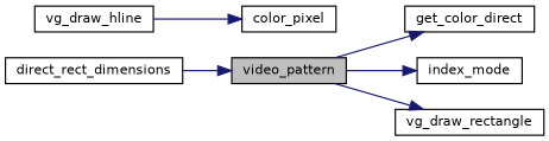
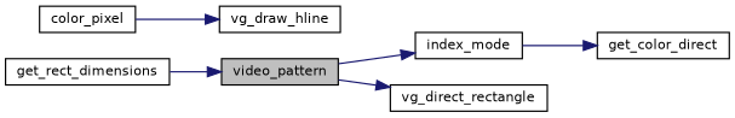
  digraph {
    rankdir=LR
    node [color=black fillcolor=white fontname=Helvetica fontsize=10 shape=record style=filled]
    edge [color=midnightblue fontname=Helvetica fontsize=10 labelfontname=Helvetica labelfontsize=10 style=solid]
    n1 [fillcolor=grey75 fontcolor=black height=0.2 label=video_pattern width=0.4]
    n2 [height=0.2 label=get_color_direct width=0.4]
    n3 [height=0.2 label=index_mode width=0.4]
-   n4 [height=0.2 label=vg_draw_rectangle width=0.4]
-   n5 [height=0.2 label=direct_rect_dimensions width=0.4]
+   n4 [height=0.2 label=vg_direct_rectangle width=0.4]
+   n5 [height=0.2 label=get_rect_dimensions width=0.4]
    n6 [height=0.2 label=vg_draw_hline width=0.4]
    n7 [height=0.2 label=color_pixel width=0.4]
-   n1 -> n2
+   n3 -> n2
    n1 -> n3
    n1 -> n4
    n5 -> n1
-   n6 -> n7
+   n7 -> n6
  }
